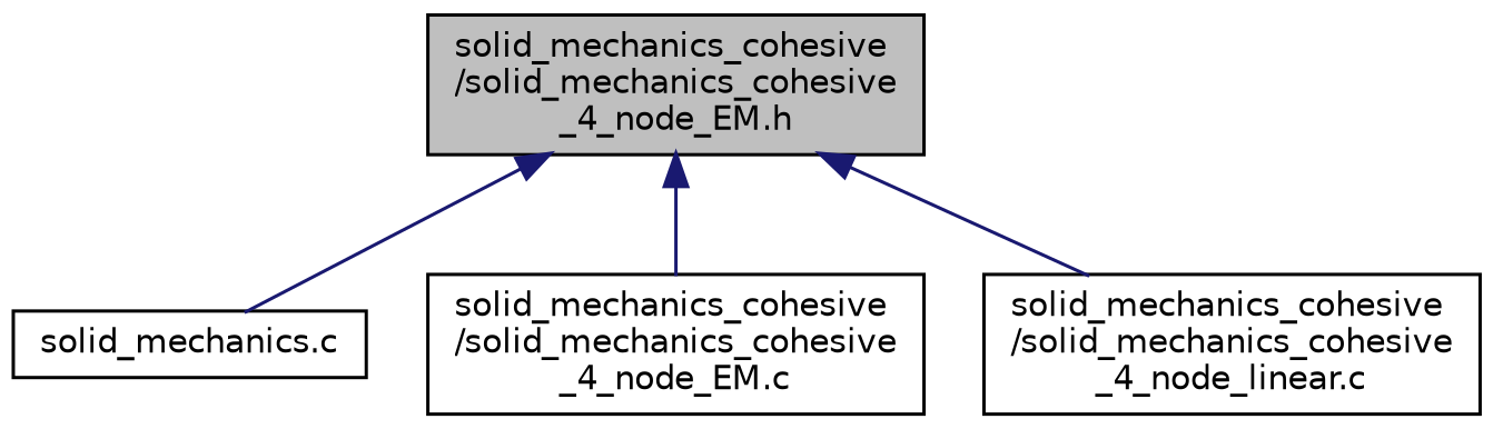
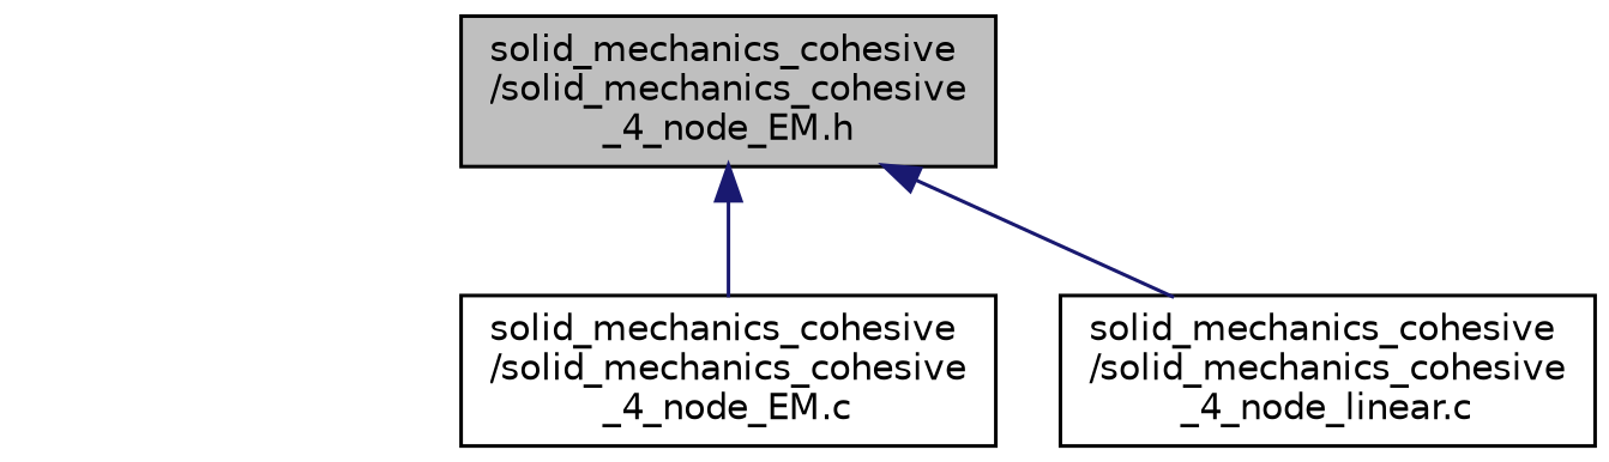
  digraph {
    node [color=black fillcolor=white fontname=Helvetica fontsize=10 shape=record style=filled]
    edge [color=midnightblue dir=back fontname=Helvetica fontsize=10 labelfontname=Helvetica labelfontsize=10 style=solid]
    n1 [fillcolor=grey75 fontcolor=black height=0.2 label="solid_mechanics_cohesive\l/solid_mechanics_cohesive\l_4_node_EM.h" width=0.4]
-   n2 [height=0.2 label="solid_mechanics.c" width=0.4]
    n3 [height=0.2 label="solid_mechanics_cohesive\l/solid_mechanics_cohesive\l_4_node_EM.c" width=0.4]
    n4 [height=0.2 label="solid_mechanics_cohesive\l/solid_mechanics_cohesive\l_4_node_linear.c" width=0.4]
-   n1 -> n2
    n1 -> n3
    n1 -> n4
  }
